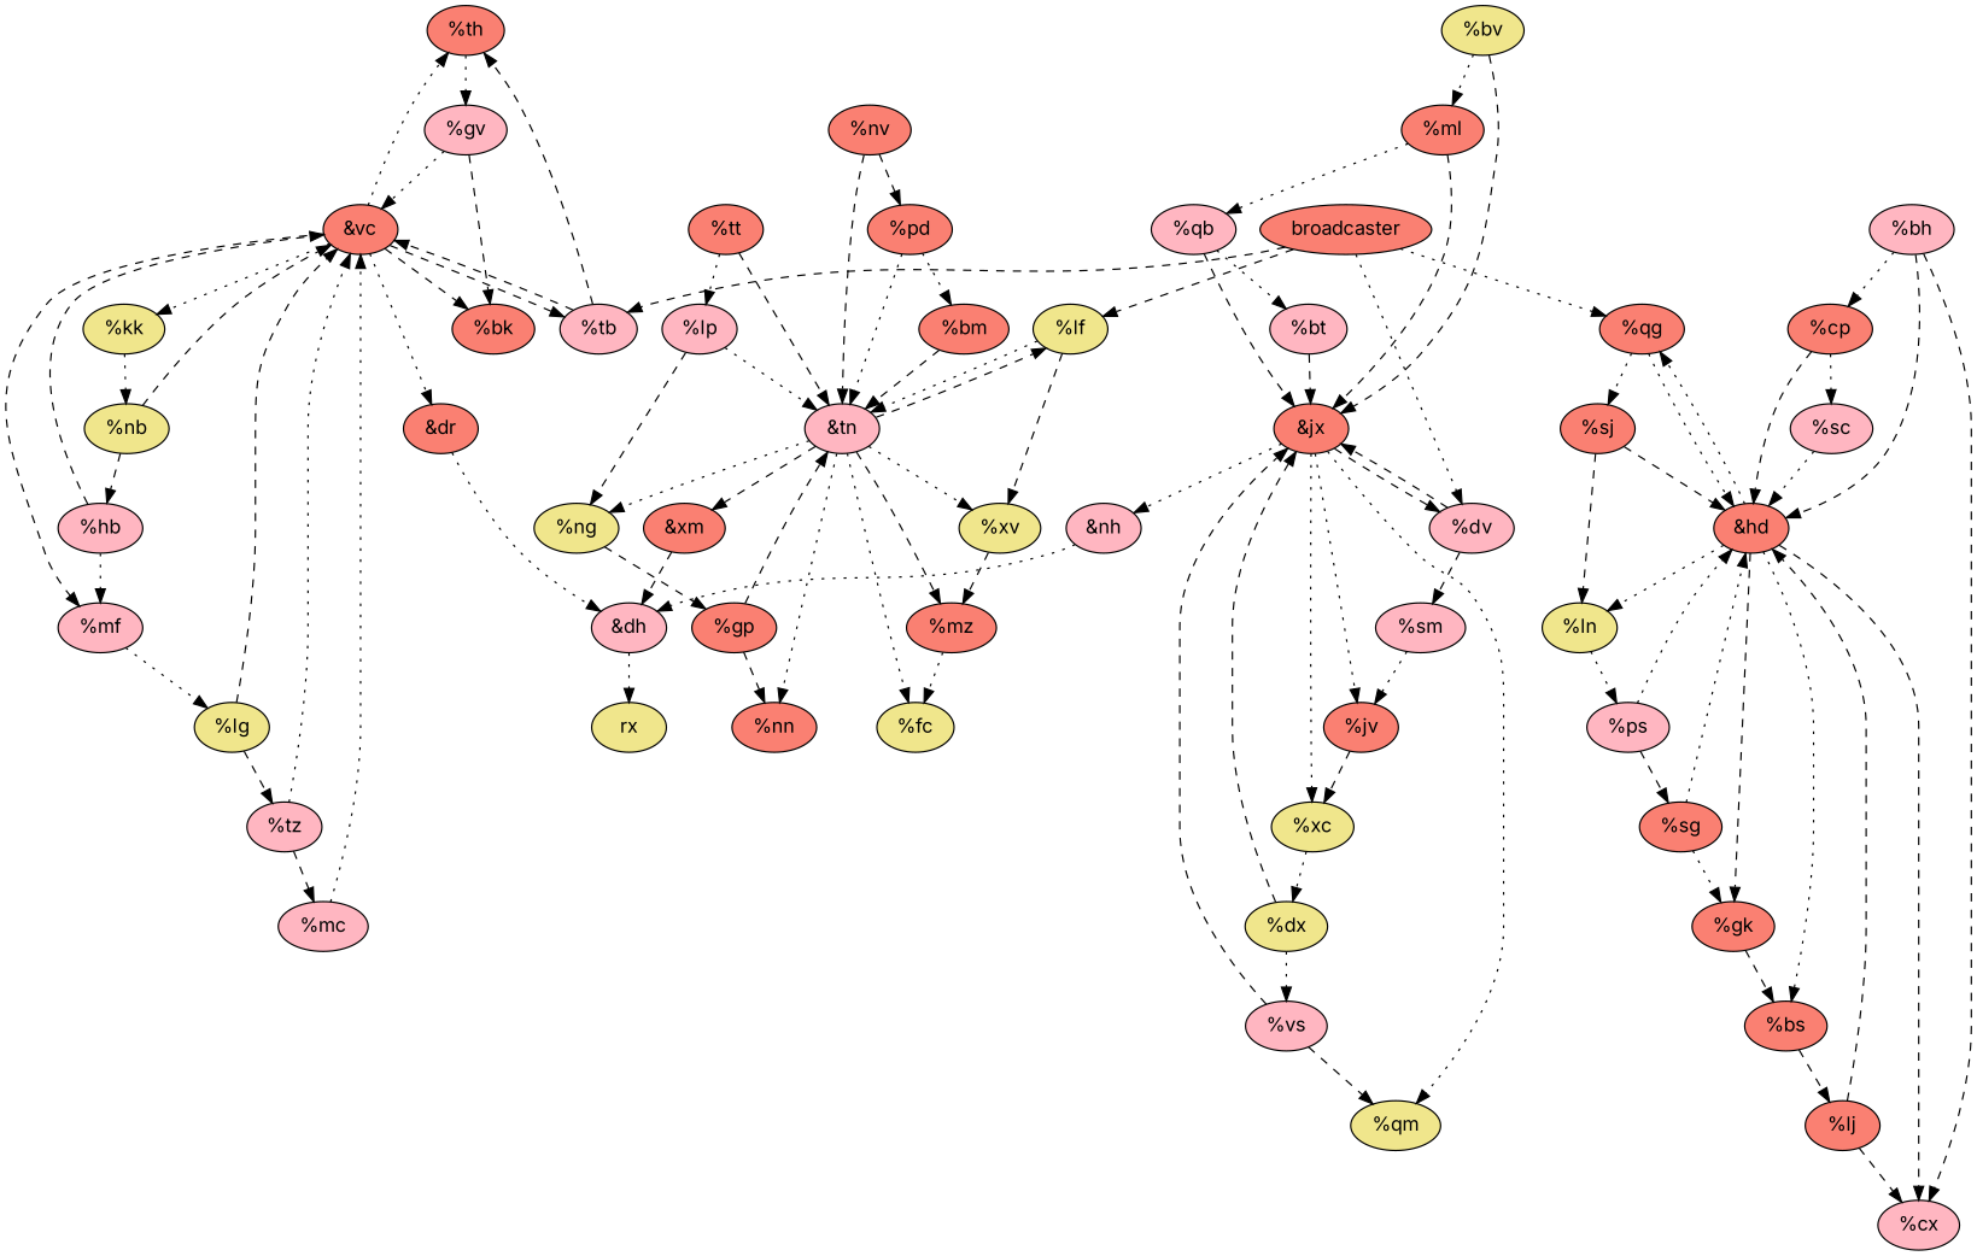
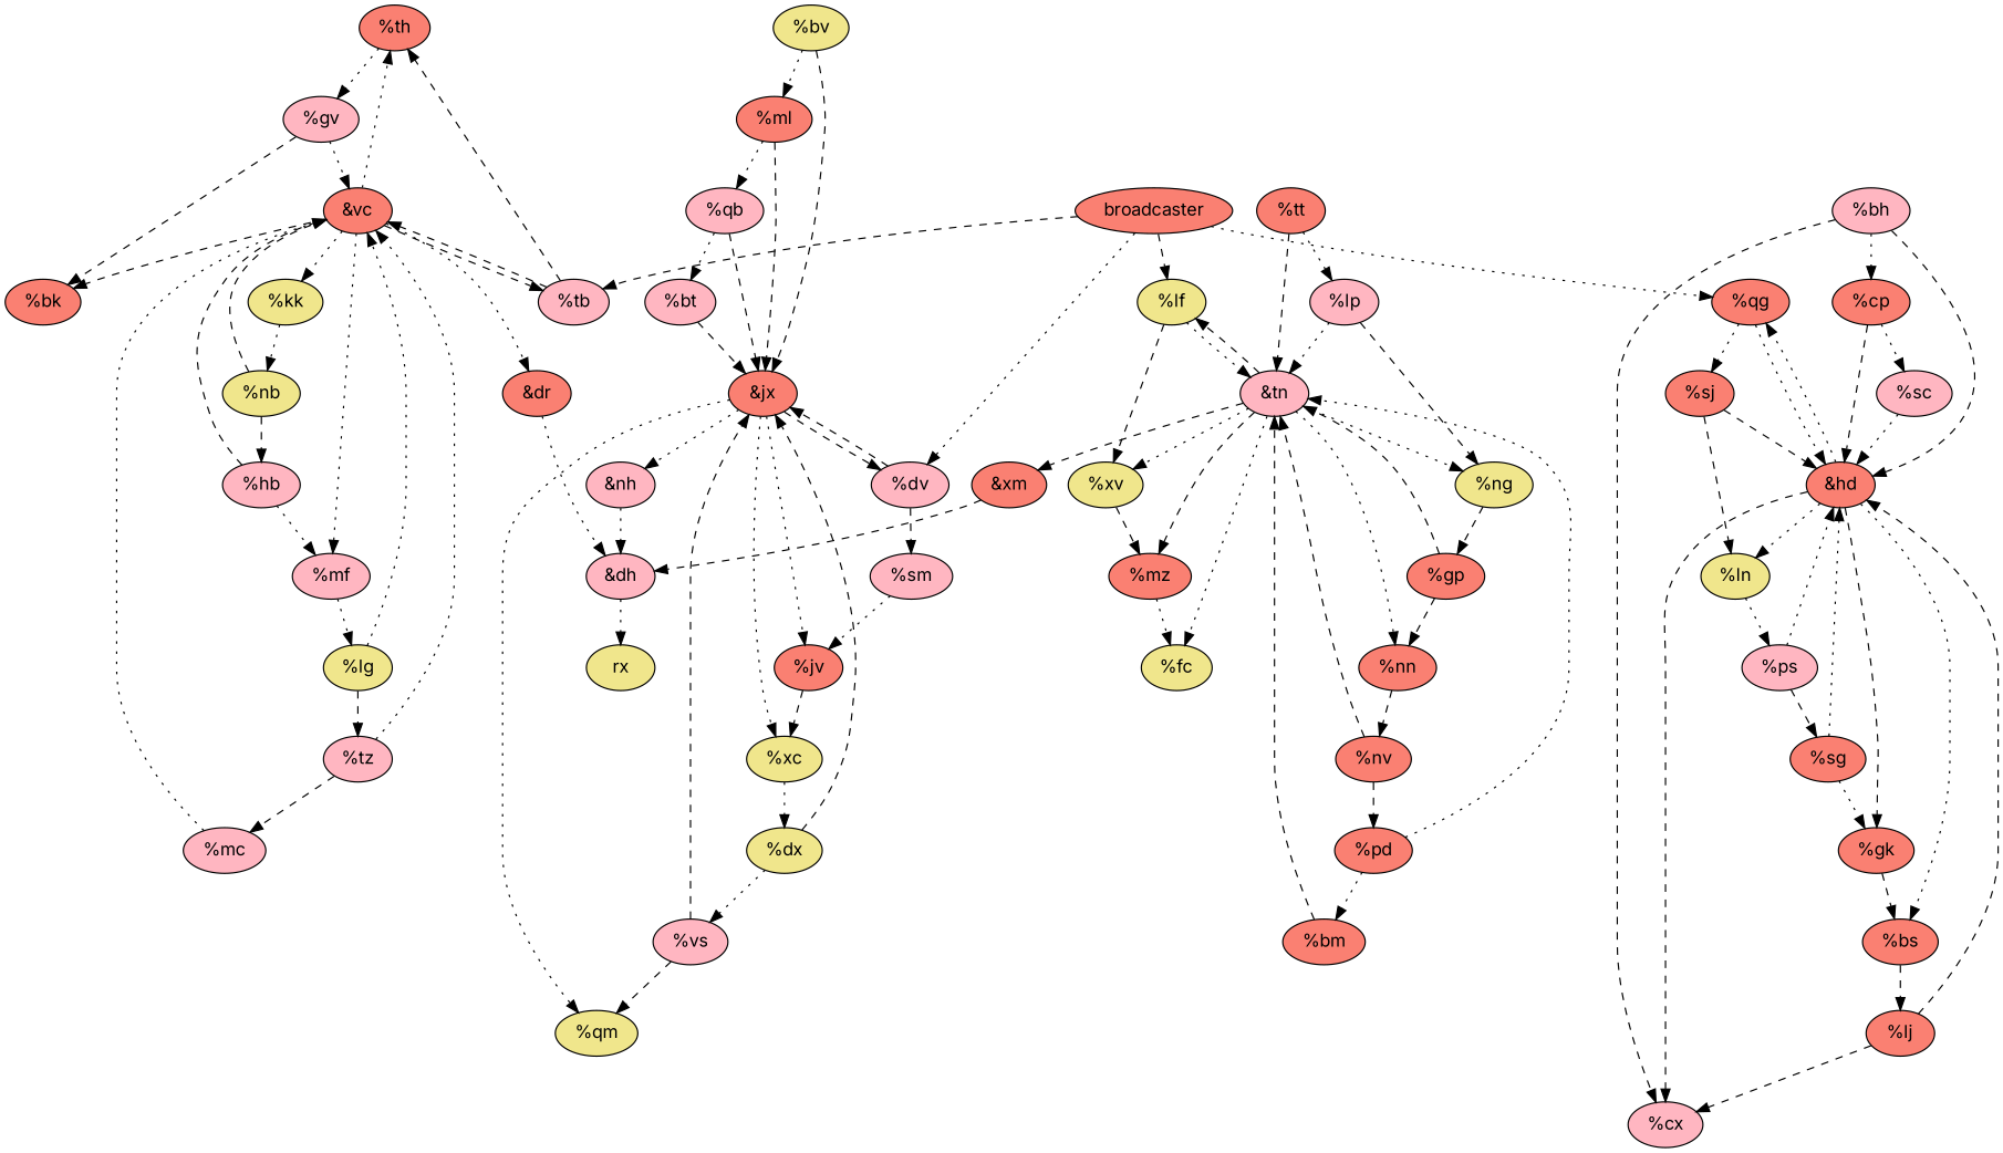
  digraph {
    fontname=Inter
    node [fillcolor=salmon fontname=Inter style=filled]
    edge [fontname=Inter style=dashed]
    n1 [label="%th"]
    n2 [fillcolor=lightpink label="%gv"]
    n3 [label="&vc"]
    n4 [label="%bk"]
    n5 [fillcolor=khaki label="%dx"]
    n6 [fillcolor=lightpink label="%vs"]
    n7 [label="&jx"]
    n8 [fillcolor=khaki label="%qm"]
    n9 [label="%jv"]
    n10 [fillcolor=khaki label="%xc"]
    n11 [fillcolor=lightpink label="%dv"]
    n12 [fillcolor=lightpink label="&nh"]
    n13 [label="%lj"]
    n14 [fillcolor=lightpink label="%cx"]
    n15 [label="&hd"]
    n16 [label="%gk"]
    n17 [fillcolor=khaki label="%ln"]
    n18 [label="%qg"]
    n19 [label="%bs"]
    n20 [label="%tt"]
    n21 [fillcolor=lightpink label="%lp"]
    n22 [fillcolor=lightpink label="&tn"]
    n23 [fillcolor=khaki label="%ng"]
    n24 [fillcolor=khaki label="%fc"]
    n25 [label="%nn"]
    n26 [fillcolor=khaki label="%xv"]
    n27 [label="%mz"]
    n28 [fillcolor=khaki label="%lf"]
    n29 [label="&xm"]
    n30 [fillcolor=khaki label="%bv"]
    n31 [label="%ml"]
    n32 [fillcolor=lightpink label="%qb"]
    n33 [fillcolor=khaki label="%nb"]
    n34 [fillcolor=lightpink label="%hb"]
    n35 [fillcolor=lightpink label="%mf"]
    n36 [fillcolor=khaki label="%kk"]
    n37 [label="&dr"]
    n38 [fillcolor=lightpink label="%tb"]
    n39 [label="%sg"]
    n40 [fillcolor=lightpink label="&dh"]
    rx [fillcolor=khaki]
    n42 [fillcolor=lightpink label="%sm"]
    n43 [label="%pd"]
    n44 [label="%bm"]
    n45 [label="%sj"]
    n46 [fillcolor=lightpink label="%ps"]
    n47 [label="%gp"]
    n48 [label="%nv"]
    n49 [fillcolor=lightpink label="%bh"]
    n50 [label="%cp"]
    n51 [fillcolor=lightpink label="%sc"]
    n52 [fillcolor=khaki label="%lg"]
    n53 [fillcolor=lightpink label="%tz"]
    n54 [fillcolor=lightpink label="%mc"]
    n55 [fillcolor=lightpink label="%bt"]
    broadcaster
    n1 -> n2 [style=dotted]
    n2 -> n3 [style=dotted]
    n2 -> n4
    n3 -> n1 [style=dotted]
    n3 -> n4
-   n3 -> n35
+   n3 -> n35 [style=dotted]
    n3 -> n36 [style=dotted]
    n3 -> n37 [style=dotted]
    n3 -> n38
    n5 -> n6 [style=dotted]
    n5 -> n7
    n6 -> n7
    n6 -> n8
    n7 -> n8 [style=dotted]
    n7 -> n9 [style=dotted]
    n7 -> n10 [style=dotted]
    n7 -> n11
    n7 -> n12 [style=dotted]
    n9 -> n10
    n10 -> n5 [style=dotted]
    n11 -> n7
    n11 -> n42
    n12 -> n40 [style=dotted]
    n13 -> n14
    n13 -> n15
    n15 -> n14
    n15 -> n16
    n15 -> n17 [style=dotted]
    n15 -> n18 [style=dotted]
    n15 -> n19 [style=dotted]
    n16 -> n19
    n17 -> n46 [style=dotted]
    n18 -> n15 [style=dotted]
    n18 -> n45 [style=dotted]
    n19 -> n13
    n20 -> n21 [style=dotted]
    n20 -> n22
    n21 -> n22 [style=dotted]
    n21 -> n23
    n22 -> n23 [style=dotted]
    n22 -> n24 [style=dotted]
    n22 -> n25 [style=dotted]
    n22 -> n26 [style=dotted]
    n22 -> n27
    n22 -> n28
    n22 -> n29
    n23 -> n47
+   n25 -> n48
    n26 -> n27
    n27 -> n24 [style=dotted]
    n28 -> n22 [style=dotted]
    n28 -> n26
    n29 -> n40
    n30 -> n7
    n30 -> n31 [style=dotted]
    n31 -> n7
    n31 -> n32 [style=dotted]
    n32 -> n7
    n32 -> n55 [style=dotted]
    n33 -> n3
    n33 -> n34
    n34 -> n3
    n34 -> n35 [style=dotted]
    n35 -> n52 [style=dotted]
    n36 -> n33 [style=dotted]
    n37 -> n40 [style=dotted]
    n38 -> n1
    n38 -> n3
    n39 -> n15 [style=dotted]
    n39 -> n16 [style=dotted]
    n40 -> rx [style=dotted]
    n42 -> n9 [style=dotted]
    n43 -> n22 [style=dotted]
    n43 -> n44 [style=dotted]
    n44 -> n22
    n45 -> n15
    n45 -> n17
    n46 -> n15 [style=dotted]
    n46 -> n39
    n47 -> n22
    n47 -> n25
    n48 -> n22
    n48 -> n43
    n49 -> n14
    n49 -> n15
    n49 -> n50 [style=dotted]
    n50 -> n15
    n50 -> n51 [style=dotted]
    n51 -> n15 [style=dotted]
-   n52 -> n3
+   n52 -> n3 [style=dotted]
    n52 -> n53
    n53 -> n3 [style=dotted]
    n53 -> n54
    n54 -> n3 [style=dotted]
    n55 -> n7
    broadcaster -> n11 [style=dotted]
    broadcaster -> n18 [style=dotted]
    broadcaster -> n28
    broadcaster -> n38
  }
